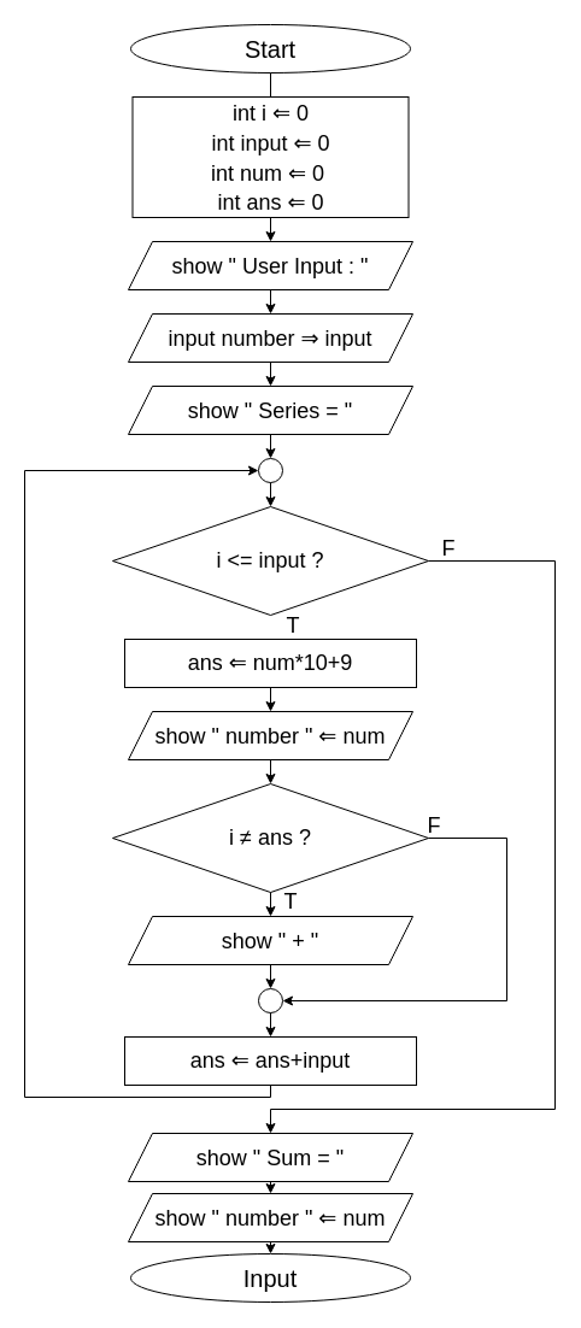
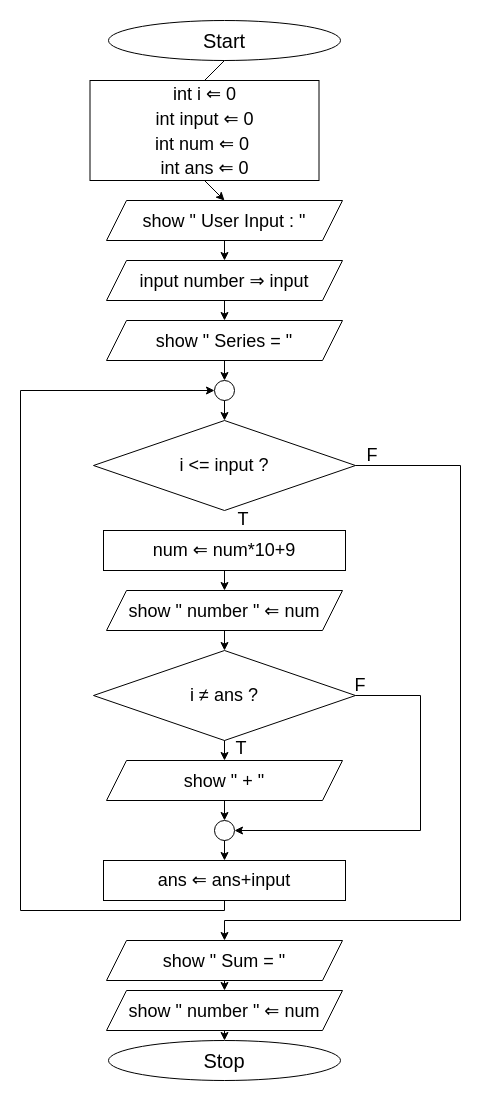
  <mxCell id="0" />
  <mxCell id="1" parent="0" />
  <mxCell id="2" value="&lt;font style=&quot;font-size: 20px;&quot;&gt;Start&lt;/font&gt;" style="ellipse;whiteSpace=wrap;html=1;" vertex="1" parent="1"><mxGeometry x="108" y="20" width="232" height="40" as="geometry" /></mxCell>
- <mxCell id="3" value="&lt;font style=&quot;font-size: 18px;&quot;&gt;int i ⇐ 0&lt;br&gt;int input&amp;nbsp;⇐ 0&lt;br&gt;int num ⇐ 0&amp;nbsp;&lt;br&gt;int ans ⇐ 0&lt;/font&gt;" style="rounded=0;whiteSpace=wrap;html=1;fontSize=20;" vertex="1" parent="1"><mxGeometry x="109.5" y="80" width="229" height="100" as="geometry" /></mxCell>
+ <mxCell id="3" value="&lt;font style=&quot;font-size: 18px;&quot;&gt;int i ⇐ 0&lt;br&gt;int input&amp;nbsp;⇐ 0&lt;br&gt;int num ⇐ 0&amp;nbsp;&lt;br&gt;int ans ⇐ 0&lt;/font&gt;" style="rounded=0;whiteSpace=wrap;html=1;fontSize=20;" vertex="1" parent="1"><mxGeometry x="89.5" y="80" width="229" height="100" as="geometry" /></mxCell>
  <mxCell id="4" value="&lt;font style=&quot;font-size: 18px;&quot;&gt;show &quot; User Input : &quot;&lt;/font&gt;" style="shape=parallelogram;perimeter=parallelogramPerimeter;whiteSpace=wrap;html=1;fixedSize=1;fontSize=20;" vertex="1" parent="1"><mxGeometry x="106" y="200" width="236" height="40" as="geometry" /></mxCell>
  <mxCell id="5" value="&lt;font style=&quot;font-size: 18px;&quot;&gt;input number&amp;nbsp;⇒ input&lt;/font&gt;" style="shape=parallelogram;perimeter=parallelogramPerimeter;whiteSpace=wrap;html=1;fixedSize=1;fontSize=20;" vertex="1" parent="1"><mxGeometry x="106" y="260" width="236" height="40" as="geometry" /></mxCell>
  <mxCell id="6" value="&lt;font style=&quot;font-size: 18px;&quot;&gt;show &quot; Series = &quot;&lt;/font&gt;" style="shape=parallelogram;perimeter=parallelogramPerimeter;whiteSpace=wrap;html=1;fixedSize=1;fontSize=20;" vertex="1" parent="1"><mxGeometry x="106" y="320" width="236" height="40" as="geometry" /></mxCell>
  <mxCell id="7" value="i &amp;lt;= input ?" style="rhombus;whiteSpace=wrap;html=1;fontSize=18;" vertex="1" parent="1"><mxGeometry x="93" y="420" width="262" height="90" as="geometry" /></mxCell>
  <mxCell id="8" value="" style="ellipse;whiteSpace=wrap;html=1;aspect=fixed;fontSize=18;" vertex="1" parent="1"><mxGeometry x="214" y="380" width="20" height="20" as="geometry" /></mxCell>
- <mxCell id="9" value="ans&amp;nbsp;⇐ num*10+9" style="rounded=0;whiteSpace=wrap;html=1;fontSize=18;" vertex="1" parent="1"><mxGeometry x="103" y="530" width="242" height="40" as="geometry" /></mxCell>
+ <mxCell id="9" value="num&amp;nbsp;⇐ num*10+9" style="rounded=0;whiteSpace=wrap;html=1;fontSize=18;" vertex="1" parent="1"><mxGeometry x="103" y="530" width="242" height="40" as="geometry" /></mxCell>
  <mxCell id="10" value="&lt;font style=&quot;font-size: 18px;&quot;&gt;show &quot; number &quot;&amp;nbsp;⇐ num&lt;/font&gt;" style="shape=parallelogram;perimeter=parallelogramPerimeter;whiteSpace=wrap;html=1;fixedSize=1;fontSize=20;" vertex="1" parent="1"><mxGeometry x="106" y="590" width="236" height="40" as="geometry" /></mxCell>
  <mxCell id="11" value="i&amp;nbsp;≠ ans ?" style="rhombus;whiteSpace=wrap;html=1;fontSize=18;" vertex="1" parent="1"><mxGeometry x="93" y="650" width="262" height="90" as="geometry" /></mxCell>
  <mxCell id="12" value="&lt;font style=&quot;font-size: 18px;&quot;&gt;show &quot; + &quot;&lt;/font&gt;" style="shape=parallelogram;perimeter=parallelogramPerimeter;whiteSpace=wrap;html=1;fixedSize=1;fontSize=20;" vertex="1" parent="1"><mxGeometry x="106" y="760" width="236" height="40" as="geometry" /></mxCell>
  <mxCell id="13" value="" style="ellipse;whiteSpace=wrap;html=1;aspect=fixed;fontSize=18;" vertex="1" parent="1"><mxGeometry x="214" y="820" width="20" height="20" as="geometry" /></mxCell>
  <mxCell id="14" value="ans ⇐ ans+input" style="rounded=0;whiteSpace=wrap;html=1;fontSize=18;" vertex="1" parent="1"><mxGeometry x="103" y="860" width="242" height="40" as="geometry" /></mxCell>
  <mxCell id="15" value="&lt;font style=&quot;font-size: 18px;&quot;&gt;show &quot; Sum = &quot;&lt;/font&gt;" style="shape=parallelogram;perimeter=parallelogramPerimeter;whiteSpace=wrap;html=1;fixedSize=1;fontSize=20;" vertex="1" parent="1"><mxGeometry x="106" y="940" width="236" height="40" as="geometry" /></mxCell>
  <mxCell id="16" value="&lt;font style=&quot;font-size: 18px;&quot;&gt;show &quot; number &quot;&amp;nbsp;⇐ num&lt;/font&gt;" style="shape=parallelogram;perimeter=parallelogramPerimeter;whiteSpace=wrap;html=1;fixedSize=1;fontSize=20;" vertex="1" parent="1"><mxGeometry x="106" y="990" width="236" height="40" as="geometry" /></mxCell>
- <mxCell id="17" value="&lt;span style=&quot;font-size: 20px;&quot;&gt;Input&lt;/span&gt;" style="ellipse;whiteSpace=wrap;html=1;" vertex="1" parent="1"><mxGeometry x="108" y="1040" width="232" height="40" as="geometry" /></mxCell>
+ <mxCell id="17" value="&lt;span style=&quot;font-size: 20px;&quot;&gt;Stop&lt;/span&gt;" style="ellipse;whiteSpace=wrap;html=1;" vertex="1" parent="1"><mxGeometry x="108" y="1040" width="232" height="40" as="geometry" /></mxCell>
  <mxCell id="18" value="" style="endArrow=none;html=1;rounded=0;fontSize=18;exitX=0.5;exitY=1;exitDx=0;exitDy=0;entryX=0.5;entryY=0;entryDx=0;entryDy=0;" edge="1" parent="1" source="2" target="3"><mxGeometry width="50" height="50" relative="1" as="geometry"><mxPoint x="200" y="100" as="sourcePoint" /><mxPoint x="250" y="50" as="targetPoint" /></mxGeometry></mxCell>
  <mxCell id="19" value="" style="endArrow=classic;html=1;rounded=0;fontSize=18;exitX=0.5;exitY=1;exitDx=0;exitDy=0;entryX=0.5;entryY=0;entryDx=0;entryDy=0;" edge="1" parent="1" source="3" target="4"><mxGeometry width="50" height="50" relative="1" as="geometry"><mxPoint x="200" y="270" as="sourcePoint" /><mxPoint x="250" y="220" as="targetPoint" /></mxGeometry></mxCell>
  <mxCell id="20" value="" style="endArrow=classic;html=1;rounded=0;fontSize=18;exitX=0.5;exitY=1;exitDx=0;exitDy=0;entryX=0.5;entryY=0;entryDx=0;entryDy=0;" edge="1" parent="1" source="4" target="5"><mxGeometry width="50" height="50" relative="1" as="geometry"><mxPoint x="200" y="270" as="sourcePoint" /><mxPoint x="250" y="220" as="targetPoint" /></mxGeometry></mxCell>
  <mxCell id="21" value="" style="endArrow=classic;html=1;rounded=0;fontSize=18;exitX=0.5;exitY=1;exitDx=0;exitDy=0;entryX=0.5;entryY=0;entryDx=0;entryDy=0;" edge="1" parent="1" source="5" target="6"><mxGeometry width="50" height="50" relative="1" as="geometry"><mxPoint x="200" y="350" as="sourcePoint" /><mxPoint x="250" y="300" as="targetPoint" /></mxGeometry></mxCell>
  <mxCell id="22" value="" style="endArrow=classic;html=1;rounded=0;fontSize=18;exitX=0.5;exitY=1;exitDx=0;exitDy=0;entryX=0.5;entryY=0;entryDx=0;entryDy=0;" edge="1" parent="1" source="6" target="8"><mxGeometry width="50" height="50" relative="1" as="geometry"><mxPoint x="200" y="430" as="sourcePoint" /><mxPoint x="250" y="380" as="targetPoint" /></mxGeometry></mxCell>
  <mxCell id="23" value="" style="endArrow=classic;html=1;rounded=0;fontSize=18;exitX=0.5;exitY=1;exitDx=0;exitDy=0;entryX=0.5;entryY=0;entryDx=0;entryDy=0;" edge="1" parent="1" source="8" target="7"><mxGeometry width="50" height="50" relative="1" as="geometry"><mxPoint x="200" y="430" as="sourcePoint" /><mxPoint x="250" y="380" as="targetPoint" /></mxGeometry></mxCell>
  <mxCell id="24" value="" style="endArrow=classic;html=1;rounded=0;fontSize=18;exitX=1;exitY=0.5;exitDx=0;exitDy=0;entryX=0.5;entryY=0;entryDx=0;entryDy=0;" edge="1" parent="1" source="7" target="15"><mxGeometry width="50" height="50" relative="1" as="geometry"><mxPoint x="200" y="580" as="sourcePoint" /><mxPoint x="370" y="781.143" as="targetPoint" /><Array as="points"><mxPoint x="460" y="465" /><mxPoint x="460" y="920" /><mxPoint x="224" y="920" /></Array></mxGeometry></mxCell>
  <mxCell id="25" value="" style="endArrow=classic;html=1;rounded=0;fontSize=18;exitX=0.5;exitY=1;exitDx=0;exitDy=0;entryX=0.5;entryY=0;entryDx=0;entryDy=0;" edge="1" parent="1" source="9" target="10"><mxGeometry width="50" height="50" relative="1" as="geometry"><mxPoint x="110" y="640" as="sourcePoint" /><mxPoint x="160" y="590" as="targetPoint" /></mxGeometry></mxCell>
  <mxCell id="26" value="" style="endArrow=classic;html=1;rounded=0;fontSize=18;exitX=0.5;exitY=1;exitDx=0;exitDy=0;entryX=0.5;entryY=0;entryDx=0;entryDy=0;" edge="1" parent="1" source="10" target="11"><mxGeometry width="50" height="50" relative="1" as="geometry"><mxPoint x="110" y="640" as="sourcePoint" /><mxPoint x="160" y="590" as="targetPoint" /></mxGeometry></mxCell>
  <mxCell id="27" value="" style="endArrow=classic;html=1;rounded=0;fontSize=18;exitX=0.5;exitY=1;exitDx=0;exitDy=0;entryX=0.5;entryY=0;entryDx=0;entryDy=0;" edge="1" parent="1" source="11" target="12"><mxGeometry width="50" height="50" relative="1" as="geometry"><mxPoint x="110" y="750" as="sourcePoint" /><mxPoint x="160" y="700" as="targetPoint" /></mxGeometry></mxCell>
  <mxCell id="28" value="" style="endArrow=classic;html=1;rounded=0;fontSize=18;exitX=1;exitY=0.5;exitDx=0;exitDy=0;entryX=1;entryY=0.5;entryDx=0;entryDy=0;" edge="1" parent="1" source="11" target="13"><mxGeometry width="50" height="50" relative="1" as="geometry"><mxPoint x="110" y="750" as="sourcePoint" /><mxPoint x="160" y="700" as="targetPoint" /><Array as="points"><mxPoint x="420" y="695" /><mxPoint x="420" y="830" /></Array></mxGeometry></mxCell>
  <mxCell id="29" value="" style="endArrow=classic;html=1;rounded=0;fontSize=18;exitX=0.5;exitY=1;exitDx=0;exitDy=0;entryX=0.5;entryY=0;entryDx=0;entryDy=0;" edge="1" parent="1" source="12" target="13"><mxGeometry width="50" height="50" relative="1" as="geometry"><mxPoint x="110" y="870" as="sourcePoint" /><mxPoint x="160" y="820" as="targetPoint" /></mxGeometry></mxCell>
  <mxCell id="30" value="" style="endArrow=classic;html=1;rounded=0;fontSize=18;exitX=0.5;exitY=1;exitDx=0;exitDy=0;entryX=0.5;entryY=0;entryDx=0;entryDy=0;" edge="1" parent="1" source="13" target="14"><mxGeometry width="50" height="50" relative="1" as="geometry"><mxPoint x="110" y="870" as="sourcePoint" /><mxPoint x="160" y="820" as="targetPoint" /></mxGeometry></mxCell>
  <mxCell id="31" value="" style="endArrow=classic;html=1;rounded=0;fontSize=18;exitX=0.5;exitY=1;exitDx=0;exitDy=0;entryX=0;entryY=0.5;entryDx=0;entryDy=0;" edge="1" parent="1" source="14" target="8"><mxGeometry width="50" height="50" relative="1" as="geometry"><mxPoint x="160" y="970" as="sourcePoint" /><mxPoint x="40" y="490" as="targetPoint" /><Array as="points"><mxPoint x="224" y="910" /><mxPoint x="20" y="910" /><mxPoint x="20" y="390" /></Array></mxGeometry></mxCell>
  <mxCell id="32" value="" style="endArrow=classic;html=1;rounded=0;fontSize=18;exitX=0.5;exitY=1;exitDx=0;exitDy=0;entryX=0.5;entryY=0;entryDx=0;entryDy=0;" edge="1" parent="1" source="15" target="16"><mxGeometry width="50" height="50" relative="1" as="geometry"><mxPoint x="100" y="1060" as="sourcePoint" /><mxPoint x="150" y="1010" as="targetPoint" /></mxGeometry></mxCell>
  <mxCell id="33" value="" style="endArrow=classic;html=1;rounded=0;fontSize=18;exitX=0.5;exitY=1;exitDx=0;exitDy=0;entryX=0.5;entryY=0;entryDx=0;entryDy=0;" edge="1" parent="1" source="16" target="17"><mxGeometry width="50" height="50" relative="1" as="geometry"><mxPoint x="100" y="1060" as="sourcePoint" /><mxPoint x="150" y="1010" as="targetPoint" /></mxGeometry></mxCell>
  <mxCell id="34" value="F" style="text;html=1;strokeColor=none;fillColor=none;align=center;verticalAlign=middle;whiteSpace=wrap;rounded=0;fontSize=18;" vertex="1" parent="1"><mxGeometry x="342" y="440" width="60" height="30" as="geometry" /></mxCell>
  <mxCell id="35" value="T" style="text;html=1;strokeColor=none;fillColor=none;align=center;verticalAlign=middle;whiteSpace=wrap;rounded=0;fontSize=18;" vertex="1" parent="1"><mxGeometry x="213" y="504" width="60" height="30" as="geometry" /></mxCell>
  <mxCell id="36" value="F" style="text;html=1;strokeColor=none;fillColor=none;align=center;verticalAlign=middle;whiteSpace=wrap;rounded=0;fontSize=18;" vertex="1" parent="1"><mxGeometry x="330" y="670" width="60" height="30" as="geometry" /></mxCell>
  <mxCell id="37" value="T" style="text;html=1;strokeColor=none;fillColor=none;align=center;verticalAlign=middle;whiteSpace=wrap;rounded=0;fontSize=18;" vertex="1" parent="1"><mxGeometry x="211" y="733" width="60" height="30" as="geometry" /></mxCell>
